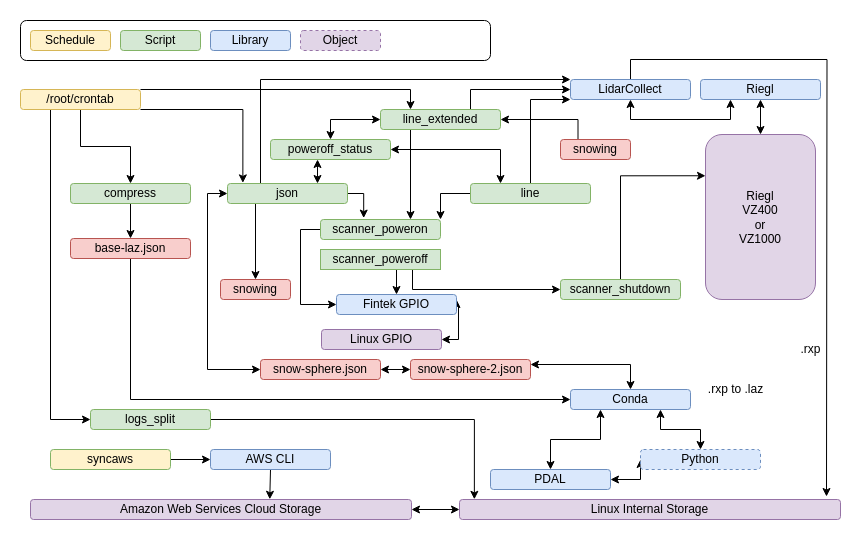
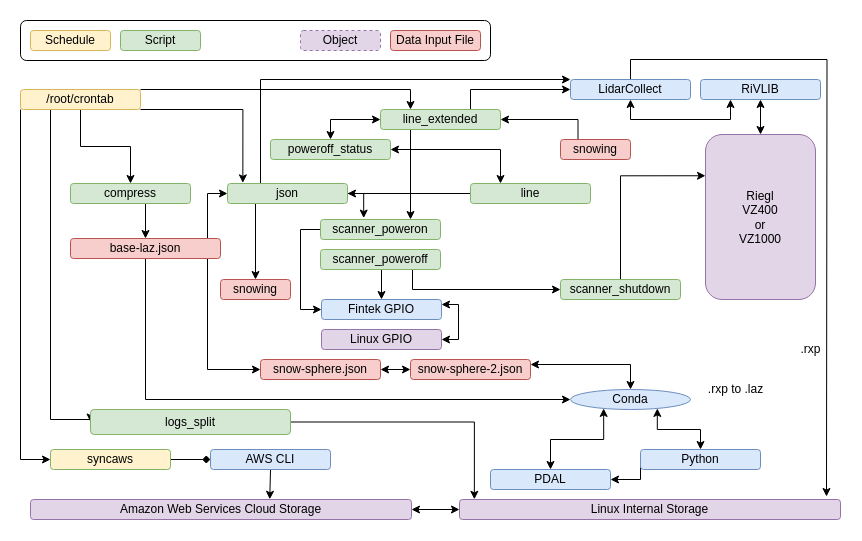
  <mxCell id="0" />
  <mxCell id="1" parent="0" />
  <mxCell id="2" value="" style="rounded=1;whiteSpace=wrap;html=1;" parent="1" vertex="1"><mxGeometry x="20" y="20" width="470" height="40" as="geometry" /></mxCell>
+ <mxCell id="3" style="edgeStyle=orthogonalEdgeStyle;rounded=0;orthogonalLoop=1;jettySize=auto;html=1;exitX=0;exitY=1;exitDx=0;exitDy=0;entryX=0;entryY=0.5;entryDx=0;entryDy=0;startArrow=none;startFill=0;" parent="1" source="8" target="47" edge="1"><mxGeometry relative="1" as="geometry" /></mxCell>
  <mxCell id="4" style="edgeStyle=orthogonalEdgeStyle;rounded=0;orthogonalLoop=1;jettySize=auto;html=1;exitX=0.25;exitY=1;exitDx=0;exitDy=0;entryX=0;entryY=0.5;entryDx=0;entryDy=0;startArrow=none;startFill=0;" parent="1" source="8" target="59" edge="1"><mxGeometry relative="1" as="geometry"><Array as="points"><mxPoint x="50" y="419" /></Array></mxGeometry></mxCell>
  <mxCell id="5" style="edgeStyle=orthogonalEdgeStyle;rounded=0;orthogonalLoop=1;jettySize=auto;html=1;exitX=0.5;exitY=1;exitDx=0;exitDy=0;entryX=0.5;entryY=0;entryDx=0;entryDy=0;" parent="1" source="8" target="45" edge="1"><mxGeometry relative="1" as="geometry" /></mxCell>
  <mxCell id="6" style="edgeStyle=orthogonalEdgeStyle;rounded=0;orthogonalLoop=1;jettySize=auto;html=1;exitX=1;exitY=0;exitDx=0;exitDy=0;entryX=0.25;entryY=0;entryDx=0;entryDy=0;" parent="1" source="8" target="65" edge="1"><mxGeometry relative="1" as="geometry"><Array as="points"><mxPoint x="410" y="89" /></Array></mxGeometry></mxCell>
  <mxCell id="7" style="edgeStyle=orthogonalEdgeStyle;rounded=0;orthogonalLoop=1;jettySize=auto;html=1;exitX=1;exitY=1;exitDx=0;exitDy=0;entryX=0.128;entryY=-0.03;entryDx=0;entryDy=0;entryPerimeter=0;" parent="1" source="8" target="17" edge="1"><mxGeometry relative="1" as="geometry"><Array as="points"><mxPoint x="242" y="109" /></Array></mxGeometry></mxCell>
  <mxCell id="8" value="/root/crontab" style="rounded=1;whiteSpace=wrap;html=1;fillColor=#fff2cc;strokeColor=#d6b656;" parent="1" vertex="1"><mxGeometry x="20" y="89" width="120" height="20" as="geometry" /></mxCell>
  <mxCell id="9" style="edgeStyle=orthogonalEdgeStyle;rounded=0;orthogonalLoop=1;jettySize=auto;html=1;exitX=1;exitY=0.25;exitDx=0;exitDy=0;entryX=1;entryY=0.5;entryDx=0;entryDy=0;startArrow=classic;startFill=1;" parent="1" source="10" target="57" edge="1"><mxGeometry relative="1" as="geometry"><Array as="points"><mxPoint x="458" y="304" /><mxPoint x="458" y="339" /></Array></mxGeometry></mxCell>
- <mxCell id="10" value="Fintek GPIO" style="rounded=1;whiteSpace=wrap;html=1;fillColor=#dae8fc;strokeColor=#6c8ebf;" parent="1" vertex="1"><mxGeometry x="336" y="294" width="120" height="20" as="geometry" /></mxCell>
+ <mxCell id="10" value="Fintek GPIO" style="rounded=1;whiteSpace=wrap;html=1;fillColor=#dae8fc;strokeColor=#6c8ebf;" parent="1" vertex="1"><mxGeometry x="321" y="299" width="120" height="20" as="geometry" /></mxCell>
  <mxCell id="11" value="Riegl&lt;br&gt;VZ400&lt;br&gt;or&lt;br&gt;VZ1000" style="rounded=1;whiteSpace=wrap;html=1;fillColor=#e1d5e7;strokeColor=#9673a6;" parent="1" vertex="1"><mxGeometry x="705" y="134" width="110" height="165" as="geometry" /></mxCell>
  <mxCell id="12" style="edgeStyle=orthogonalEdgeStyle;rounded=0;orthogonalLoop=1;jettySize=auto;html=1;exitX=0.25;exitY=0;exitDx=0;exitDy=0;entryX=0;entryY=0;entryDx=0;entryDy=0;startArrow=none;startFill=0;" parent="1" source="17" target="22" edge="1"><mxGeometry relative="1" as="geometry"><Array as="points"><mxPoint x="260" y="183" /><mxPoint x="260" y="79" /></Array></mxGeometry></mxCell>
  <mxCell id="13" style="edgeStyle=orthogonalEdgeStyle;rounded=0;orthogonalLoop=1;jettySize=auto;html=1;exitX=0;exitY=0.5;exitDx=0;exitDy=0;entryX=0;entryY=0.5;entryDx=0;entryDy=0;startArrow=classic;startFill=1;" parent="1" source="17" target="34" edge="1"><mxGeometry relative="1" as="geometry" /></mxCell>
  <mxCell id="14" style="edgeStyle=orthogonalEdgeStyle;rounded=0;orthogonalLoop=1;jettySize=auto;html=1;exitX=1;exitY=0.5;exitDx=0;exitDy=0;entryX=0.36;entryY=-0.07;entryDx=0;entryDy=0;entryPerimeter=0;" edge="1" parent="1" source="17" target="38"><mxGeometry relative="1" as="geometry" /></mxCell>
- <mxCell id="15" style="edgeStyle=orthogonalEdgeStyle;rounded=0;orthogonalLoop=1;jettySize=auto;html=1;exitX=0.75;exitY=0;exitDx=0;exitDy=0;entryX=0.392;entryY=1;entryDx=0;entryDy=0;entryPerimeter=0;startArrow=classic;startFill=1;" edge="1" parent="1" source="17" target="70"><mxGeometry relative="1" as="geometry" /></mxCell>
  <mxCell id="16" style="edgeStyle=orthogonalEdgeStyle;rounded=0;orthogonalLoop=1;jettySize=auto;html=1;exitX=0.25;exitY=1;exitDx=0;exitDy=0;entryX=0.5;entryY=0;entryDx=0;entryDy=0;startArrow=none;startFill=0;" edge="1" parent="1" source="17" target="73"><mxGeometry relative="1" as="geometry"><Array as="points"><mxPoint x="255" y="203" /></Array></mxGeometry></mxCell>
  <mxCell id="17" value="json" style="rounded=1;whiteSpace=wrap;html=1;fillColor=#d5e8d4;strokeColor=#82b366;" parent="1" vertex="1"><mxGeometry x="227" y="183" width="120" height="20" as="geometry" /></mxCell>
  <mxCell id="18" style="edgeStyle=orthogonalEdgeStyle;rounded=0;orthogonalLoop=1;jettySize=auto;html=1;exitX=0.5;exitY=1;exitDx=0;exitDy=0;entryX=0.5;entryY=0;entryDx=0;entryDy=0;startArrow=classic;startFill=1;" parent="1" source="19" target="11" edge="1"><mxGeometry relative="1" as="geometry" /></mxCell>
- <mxCell id="19" value="Riegl" style="rounded=1;whiteSpace=wrap;html=1;fillColor=#dae8fc;strokeColor=#6c8ebf;" parent="1" vertex="1"><mxGeometry x="700" y="79" width="120" height="20" as="geometry" /></mxCell>
+ <mxCell id="19" value="RiVLIB" style="rounded=1;whiteSpace=wrap;html=1;fillColor=#dae8fc;strokeColor=#6c8ebf;" parent="1" vertex="1"><mxGeometry x="700" y="79" width="120" height="20" as="geometry" /></mxCell>
  <mxCell id="20" style="edgeStyle=orthogonalEdgeStyle;rounded=0;orthogonalLoop=1;jettySize=auto;html=1;exitX=0.5;exitY=0;exitDx=0;exitDy=0;startArrow=none;startFill=0;" parent="1" source="22" edge="1"><mxGeometry relative="1" as="geometry"><mxPoint x="826" y="496" as="targetPoint" /></mxGeometry></mxCell>
  <mxCell id="21" style="edgeStyle=orthogonalEdgeStyle;rounded=0;orthogonalLoop=1;jettySize=auto;html=1;exitX=0.5;exitY=1;exitDx=0;exitDy=0;entryX=0.25;entryY=1;entryDx=0;entryDy=0;startArrow=classic;startFill=1;" parent="1" source="22" target="19" edge="1"><mxGeometry relative="1" as="geometry" /></mxCell>
  <mxCell id="22" value="LidarCollect" style="rounded=1;whiteSpace=wrap;html=1;fillColor=#dae8fc;strokeColor=#6c8ebf;" parent="1" vertex="1"><mxGeometry x="570" y="79" width="120" height="20" as="geometry" /></mxCell>
- <mxCell id="23" style="edgeStyle=orthogonalEdgeStyle;rounded=0;orthogonalLoop=1;jettySize=auto;html=1;exitX=0.5;exitY=0;exitDx=0;exitDy=0;entryX=0;entryY=1;entryDx=0;entryDy=0;" parent="1" source="26" target="22" edge="1"><mxGeometry relative="1" as="geometry"><Array as="points"><mxPoint x="530" y="99" /></Array></mxGeometry></mxCell>
  <mxCell id="24" style="edgeStyle=orthogonalEdgeStyle;rounded=0;orthogonalLoop=1;jettySize=auto;html=1;exitX=0.25;exitY=0;exitDx=0;exitDy=0;entryX=1;entryY=0.5;entryDx=0;entryDy=0;startArrow=classic;startFill=1;" edge="1" parent="1" source="26" target="70"><mxGeometry relative="1" as="geometry" /></mxCell>
- <mxCell id="25" style="edgeStyle=orthogonalEdgeStyle;rounded=0;orthogonalLoop=1;jettySize=auto;html=1;exitX=0;exitY=0.5;exitDx=0;exitDy=0;entryX=1;entryY=0;entryDx=0;entryDy=0;" edge="1" parent="1" source="26" target="38"><mxGeometry relative="1" as="geometry" /></mxCell>
+ <mxCell id="25" style="edgeStyle=orthogonalEdgeStyle;rounded=0;orthogonalLoop=1;jettySize=auto;html=1;exitX=0;exitY=0.5;exitDx=0;exitDy=0;" edge="1" parent="1" source="26" target="17"><mxGeometry relative="1" as="geometry" /></mxCell>
  <mxCell id="26" value="line" style="rounded=1;whiteSpace=wrap;html=1;fillColor=#d5e8d4;strokeColor=#82b366;" parent="1" vertex="1"><mxGeometry x="470" y="183" width="120" height="20" as="geometry" /></mxCell>
  <mxCell id="27" style="edgeStyle=orthogonalEdgeStyle;rounded=0;orthogonalLoop=1;jettySize=auto;html=1;exitX=0.25;exitY=1;exitDx=0;exitDy=0;entryX=0.5;entryY=0;entryDx=0;entryDy=0;startArrow=classic;startFill=1;" parent="1" source="29" target="31" edge="1"><mxGeometry relative="1" as="geometry" /></mxCell>
  <mxCell id="28" style="edgeStyle=orthogonalEdgeStyle;rounded=0;orthogonalLoop=1;jettySize=auto;html=1;exitX=0.75;exitY=1;exitDx=0;exitDy=0;entryX=0.5;entryY=0;entryDx=0;entryDy=0;startArrow=classic;startFill=1;" parent="1" source="29" target="32" edge="1"><mxGeometry relative="1" as="geometry" /></mxCell>
- <mxCell id="29" value="Conda" style="rounded=1;whiteSpace=wrap;html=1;fillColor=#dae8fc;strokeColor=#6c8ebf;" parent="1" vertex="1"><mxGeometry x="570" y="389" width="120" height="20" as="geometry" /></mxCell>
- <mxCell id="30" style="edgeStyle=orthogonalEdgeStyle;rounded=0;orthogonalLoop=1;jettySize=auto;html=1;exitX=1;exitY=0.5;exitDx=0;exitDy=0;entryX=0;entryY=0.5;entryDx=0;entryDy=0;startArrow=classic;startFill=1;" parent="1" source="31" target="32" edge="1"><mxGeometry relative="1" as="geometry" /></mxCell>
+ <mxCell id="29" value="Conda" style="ellipse;whiteSpace=wrap;html=1;fillColor=#dae8fc;strokeColor=#6c8ebf;" parent="1" vertex="1"><mxGeometry x="570" y="389" width="120" height="20" as="geometry" /></mxCell>
+ <mxCell id="30" style="edgeStyle=orthogonalEdgeStyle;rounded=0;orthogonalLoop=1;jettySize=auto;html=1;exitX=1;exitY=0.5;exitDx=0;exitDy=0;entryX=0;entryY=0.5;entryDx=0;entryDy=0;startArrow=classic;startFill=1;endArrow=none;" parent="1" source="31" target="32" edge="1"><mxGeometry relative="1" as="geometry" /></mxCell>
  <mxCell id="31" value="PDAL" style="rounded=1;whiteSpace=wrap;html=1;fillColor=#dae8fc;strokeColor=#6c8ebf;" parent="1" vertex="1"><mxGeometry x="490" y="469" width="120" height="20" as="geometry" /></mxCell>
- <mxCell id="32" value="Python" style="rounded=1;whiteSpace=wrap;html=1;fillColor=#dae8fc;strokeColor=#6c8ebf;dashed=1;" parent="1" vertex="1"><mxGeometry x="640" y="449" width="120" height="20" as="geometry" /></mxCell>
+ <mxCell id="32" value="Python" style="rounded=1;whiteSpace=wrap;html=1;fillColor=#dae8fc;strokeColor=#6c8ebf;" parent="1" vertex="1"><mxGeometry x="640" y="449" width="120" height="20" as="geometry" /></mxCell>
  <mxCell id="33" style="edgeStyle=orthogonalEdgeStyle;rounded=0;orthogonalLoop=1;jettySize=auto;html=1;exitX=1;exitY=0.5;exitDx=0;exitDy=0;entryX=0;entryY=0.5;entryDx=0;entryDy=0;startArrow=classic;startFill=1;" parent="1" source="34" target="36" edge="1"><mxGeometry relative="1" as="geometry" /></mxCell>
  <mxCell id="34" value="snow-sphere.json" style="rounded=1;whiteSpace=wrap;html=1;fillColor=#f8cecc;strokeColor=#b85450;" parent="1" vertex="1"><mxGeometry x="260" y="359" width="120" height="20" as="geometry" /></mxCell>
  <mxCell id="35" style="edgeStyle=orthogonalEdgeStyle;rounded=0;orthogonalLoop=1;jettySize=auto;html=1;exitX=1;exitY=0.25;exitDx=0;exitDy=0;entryX=0.5;entryY=0;entryDx=0;entryDy=0;startArrow=classic;startFill=1;" parent="1" source="36" target="29" edge="1"><mxGeometry relative="1" as="geometry" /></mxCell>
  <mxCell id="36" value="snow-sphere-2.json" style="rounded=1;whiteSpace=wrap;html=1;fillColor=#f8cecc;strokeColor=#b85450;" parent="1" vertex="1"><mxGeometry x="410" y="359" width="120" height="20" as="geometry" /></mxCell>
  <mxCell id="37" style="edgeStyle=orthogonalEdgeStyle;rounded=0;orthogonalLoop=1;jettySize=auto;html=1;exitX=0;exitY=0.5;exitDx=0;exitDy=0;entryX=0;entryY=0.5;entryDx=0;entryDy=0;startArrow=none;startFill=0;" parent="1" source="38" target="10" edge="1"><mxGeometry relative="1" as="geometry" /></mxCell>
  <mxCell id="38" value="scanner_poweron" style="rounded=1;whiteSpace=wrap;html=1;fillColor=#d5e8d4;strokeColor=#82b366;" parent="1" vertex="1"><mxGeometry x="320" y="219" width="120" height="20" as="geometry" /></mxCell>
  <mxCell id="39" style="edgeStyle=orthogonalEdgeStyle;rounded=0;orthogonalLoop=1;jettySize=auto;html=1;exitX=0.5;exitY=1;exitDx=0;exitDy=0;entryX=0.5;entryY=0;entryDx=0;entryDy=0;startArrow=none;startFill=0;" parent="1" source="41" target="10" edge="1"><mxGeometry relative="1" as="geometry" /></mxCell>
  <mxCell id="40" style="edgeStyle=orthogonalEdgeStyle;rounded=0;orthogonalLoop=1;jettySize=auto;html=1;exitX=0.75;exitY=1;exitDx=0;exitDy=0;entryX=0;entryY=0.5;entryDx=0;entryDy=0;startArrow=none;startFill=0;" parent="1" source="41" target="43" edge="1"><mxGeometry relative="1" as="geometry"><Array as="points"><mxPoint x="412" y="269" /></Array></mxGeometry></mxCell>
- <mxCell id="41" value="scanner_poweroff" style="whiteSpace=wrap;html=1;fillColor=#d5e8d4;strokeColor=#82b366;rounded=0;" parent="1" vertex="1"><mxGeometry x="320" y="249" width="120" height="20" as="geometry" /></mxCell>
+ <mxCell id="41" value="scanner_poweroff" style="rounded=1;whiteSpace=wrap;html=1;fillColor=#d5e8d4;strokeColor=#82b366;" parent="1" vertex="1"><mxGeometry x="320" y="249" width="120" height="20" as="geometry" /></mxCell>
  <mxCell id="42" style="edgeStyle=orthogonalEdgeStyle;rounded=0;orthogonalLoop=1;jettySize=auto;html=1;exitX=0.5;exitY=0;exitDx=0;exitDy=0;entryX=0;entryY=0.25;entryDx=0;entryDy=0;startArrow=none;startFill=0;" parent="1" source="43" target="11" edge="1"><mxGeometry relative="1" as="geometry" /></mxCell>
  <mxCell id="43" value="scanner_shutdown" style="rounded=1;whiteSpace=wrap;html=1;fillColor=#d5e8d4;strokeColor=#82b366;" parent="1" vertex="1"><mxGeometry x="560" y="279" width="120" height="20" as="geometry" /></mxCell>
  <mxCell id="44" style="edgeStyle=orthogonalEdgeStyle;rounded=0;orthogonalLoop=1;jettySize=auto;html=1;exitX=0.5;exitY=1;exitDx=0;exitDy=0;entryX=0.5;entryY=0;entryDx=0;entryDy=0;startArrow=none;startFill=0;" parent="1" source="45" target="49" edge="1"><mxGeometry relative="1" as="geometry" /></mxCell>
  <mxCell id="45" value="compress" style="rounded=1;whiteSpace=wrap;html=1;fillColor=#d5e8d4;strokeColor=#82b366;" parent="1" vertex="1"><mxGeometry x="70" y="183" width="120" height="20" as="geometry" /></mxCell>
- <mxCell id="46" style="edgeStyle=orthogonalEdgeStyle;rounded=0;orthogonalLoop=1;jettySize=auto;html=1;exitX=1;exitY=0.5;exitDx=0;exitDy=0;entryX=0;entryY=0.5;entryDx=0;entryDy=0;startArrow=none;startFill=0;" parent="1" source="47" target="61" edge="1"><mxGeometry relative="1" as="geometry" /></mxCell>
+ <mxCell id="46" style="edgeStyle=orthogonalEdgeStyle;rounded=0;orthogonalLoop=1;jettySize=auto;html=1;exitX=1;exitY=0.5;exitDx=0;exitDy=0;entryX=0;entryY=0.5;entryDx=0;entryDy=0;startArrow=none;startFill=0;endArrow=diamond;" parent="1" source="47" target="61" edge="1"><mxGeometry relative="1" as="geometry" /></mxCell>
  <mxCell id="47" value="syncaws" style="rounded=1;whiteSpace=wrap;html=1;fillColor=#fff2cc;strokeColor=#82b366;" parent="1" vertex="1"><mxGeometry x="50" y="449" width="120" height="20" as="geometry" /></mxCell>
  <mxCell id="48" style="edgeStyle=orthogonalEdgeStyle;rounded=0;orthogonalLoop=1;jettySize=auto;html=1;exitX=0.5;exitY=1;exitDx=0;exitDy=0;entryX=0;entryY=0.5;entryDx=0;entryDy=0;startArrow=none;startFill=0;" parent="1" source="49" target="29" edge="1"><mxGeometry relative="1" as="geometry" /></mxCell>
- <mxCell id="49" value="base-laz.json" style="rounded=1;whiteSpace=wrap;html=1;fillColor=#f8cecc;strokeColor=#b85450;" parent="1" vertex="1"><mxGeometry x="70" y="238" width="120" height="20" as="geometry" /></mxCell>
+ <mxCell id="49" value="base-laz.json" style="rounded=1;whiteSpace=wrap;html=1;fillColor=#f8cecc;strokeColor=#b85450;" parent="1" vertex="1"><mxGeometry x="70" y="238" width="150" height="20" as="geometry" /></mxCell>
  <mxCell id="50" value="Linux Internal Storage" style="rounded=1;whiteSpace=wrap;html=1;fillColor=#e1d5e7;strokeColor=#9673a6;" parent="1" vertex="1"><mxGeometry x="459" y="499" width="381" height="20" as="geometry" /></mxCell>
  <mxCell id="51" style="edgeStyle=orthogonalEdgeStyle;rounded=0;orthogonalLoop=1;jettySize=auto;html=1;exitX=1;exitY=0.5;exitDx=0;exitDy=0;entryX=0;entryY=0.5;entryDx=0;entryDy=0;startArrow=classic;startFill=1;" parent="1" source="52" target="50" edge="1"><mxGeometry relative="1" as="geometry" /></mxCell>
  <mxCell id="52" value="Amazon Web Services Cloud Storage" style="rounded=1;whiteSpace=wrap;html=1;fillColor=#e1d5e7;strokeColor=#9673a6;" parent="1" vertex="1"><mxGeometry x="30" y="499" width="381" height="20" as="geometry" /></mxCell>
  <mxCell id="53" value="Script" style="rounded=1;whiteSpace=wrap;html=1;fillColor=#d5e8d4;strokeColor=#82b366;" parent="1" vertex="1"><mxGeometry x="120" y="30" width="80" height="20" as="geometry" /></mxCell>
- <mxCell id="54" value="Library" style="rounded=1;whiteSpace=wrap;html=1;fillColor=#dae8fc;strokeColor=#6c8ebf;" parent="1" vertex="1"><mxGeometry x="210" y="30" width="80" height="20" as="geometry" /></mxCell>
  <mxCell id="55" value="Object" style="rounded=1;whiteSpace=wrap;html=1;fillColor=#e1d5e7;strokeColor=#9673a6;dashed=1;" parent="1" vertex="1"><mxGeometry x="300" y="30" width="80" height="20" as="geometry" /></mxCell>
  <mxCell id="56" value="Schedule" style="rounded=1;whiteSpace=wrap;html=1;fillColor=#fff2cc;strokeColor=#d6b656;" parent="1" vertex="1"><mxGeometry x="30" y="30" width="80" height="20" as="geometry" /></mxCell>
  <mxCell id="57" value="Linux GPIO" style="rounded=1;whiteSpace=wrap;html=1;fillColor=#e1d5e7;strokeColor=#9673a6;" parent="1" vertex="1"><mxGeometry x="321" y="329" width="120" height="20" as="geometry" /></mxCell>
  <mxCell id="58" style="edgeStyle=orthogonalEdgeStyle;rounded=0;orthogonalLoop=1;jettySize=auto;html=1;exitX=1;exitY=0.5;exitDx=0;exitDy=0;entryX=0.039;entryY=-0.01;entryDx=0;entryDy=0;entryPerimeter=0;startArrow=none;startFill=0;" parent="1" source="59" target="50" edge="1"><mxGeometry relative="1" as="geometry" /></mxCell>
- <mxCell id="59" value="logs_split" style="rounded=1;whiteSpace=wrap;html=1;fillColor=#d5e8d4;strokeColor=#82b366;" parent="1" vertex="1"><mxGeometry x="90" y="409" width="120" height="20" as="geometry" /></mxCell>
+ <mxCell id="59" value="logs_split" style="rounded=1;whiteSpace=wrap;html=1;fillColor=#d5e8d4;strokeColor=#82b366;" parent="1" vertex="1"><mxGeometry x="90" y="409" width="200" height="25" as="geometry" /></mxCell>
  <mxCell id="60" style="edgeStyle=orthogonalEdgeStyle;rounded=0;orthogonalLoop=1;jettySize=auto;html=1;exitX=0.5;exitY=1;exitDx=0;exitDy=0;entryX=0.628;entryY=-0.01;entryDx=0;entryDy=0;entryPerimeter=0;startArrow=none;startFill=0;" parent="1" source="61" target="52" edge="1"><mxGeometry relative="1" as="geometry" /></mxCell>
  <mxCell id="61" value="AWS CLI" style="rounded=1;whiteSpace=wrap;html=1;fillColor=#dae8fc;strokeColor=#6c8ebf;" parent="1" vertex="1"><mxGeometry x="210" y="449" width="120" height="20" as="geometry" /></mxCell>
  <mxCell id="62" style="edgeStyle=orthogonalEdgeStyle;rounded=0;orthogonalLoop=1;jettySize=auto;html=1;exitX=0.75;exitY=0;exitDx=0;exitDy=0;entryX=0;entryY=0.5;entryDx=0;entryDy=0;" parent="1" source="65" target="22" edge="1"><mxGeometry relative="1" as="geometry" /></mxCell>
  <mxCell id="63" style="edgeStyle=orthogonalEdgeStyle;rounded=0;orthogonalLoop=1;jettySize=auto;html=1;exitX=0.25;exitY=1;exitDx=0;exitDy=0;entryX=0.75;entryY=0;entryDx=0;entryDy=0;" edge="1" parent="1" source="65" target="38"><mxGeometry relative="1" as="geometry" /></mxCell>
  <mxCell id="64" style="edgeStyle=orthogonalEdgeStyle;rounded=0;orthogonalLoop=1;jettySize=auto;html=1;exitX=0;exitY=0.5;exitDx=0;exitDy=0;entryX=0.5;entryY=0;entryDx=0;entryDy=0;startArrow=classic;startFill=1;" edge="1" parent="1" source="65" target="70"><mxGeometry relative="1" as="geometry" /></mxCell>
  <mxCell id="65" value="line_extended" style="rounded=1;whiteSpace=wrap;html=1;fillColor=#d5e8d4;strokeColor=#82b366;" parent="1" vertex="1"><mxGeometry x="380" y="109" width="120" height="20" as="geometry" /></mxCell>
+ <mxCell id="66" value="Data Input File" style="rounded=1;whiteSpace=wrap;html=1;fillColor=#f8cecc;strokeColor=#b85450;" parent="1" vertex="1"><mxGeometry x="390" y="30" width="90" height="20" as="geometry" /></mxCell>
  <mxCell id="67" style="edgeStyle=orthogonalEdgeStyle;rounded=0;orthogonalLoop=1;jettySize=auto;html=1;exitX=0.5;exitY=1;exitDx=0;exitDy=0;startArrow=classic;startFill=1;" parent="1" source="49" target="49" edge="1"><mxGeometry relative="1" as="geometry" /></mxCell>
  <mxCell id="68" value=".rxp" style="text;html=1;align=center;verticalAlign=middle;resizable=0;points=[];autosize=1;" parent="1" vertex="1"><mxGeometry x="790" y="339" width="40" height="20" as="geometry" /></mxCell>
  <mxCell id="69" value=".rxp to .laz" style="text;html=1;align=center;verticalAlign=middle;resizable=0;points=[];autosize=1;" parent="1" vertex="1"><mxGeometry x="700" y="379" width="70" height="20" as="geometry" /></mxCell>
  <mxCell id="70" value="poweroff_status" style="rounded=1;whiteSpace=wrap;html=1;fillColor=#d5e8d4;strokeColor=#82b366;" vertex="1" parent="1"><mxGeometry x="270" y="139" width="120" height="20" as="geometry" /></mxCell>
  <mxCell id="71" style="edgeStyle=orthogonalEdgeStyle;rounded=0;orthogonalLoop=1;jettySize=auto;html=1;exitX=0.25;exitY=0;exitDx=0;exitDy=0;entryX=1;entryY=0.5;entryDx=0;entryDy=0;startArrow=none;startFill=0;" edge="1" parent="1" source="72" target="65"><mxGeometry relative="1" as="geometry" /></mxCell>
  <mxCell id="72" value="snowing" style="rounded=1;whiteSpace=wrap;html=1;fillColor=#f8cecc;strokeColor=#b85450;" vertex="1" parent="1"><mxGeometry x="560" y="139" width="70" height="20" as="geometry" /></mxCell>
  <mxCell id="73" value="snowing" style="rounded=1;whiteSpace=wrap;html=1;fillColor=#f8cecc;strokeColor=#b85450;" vertex="1" parent="1"><mxGeometry x="220" y="279" width="70" height="20" as="geometry" /></mxCell>
